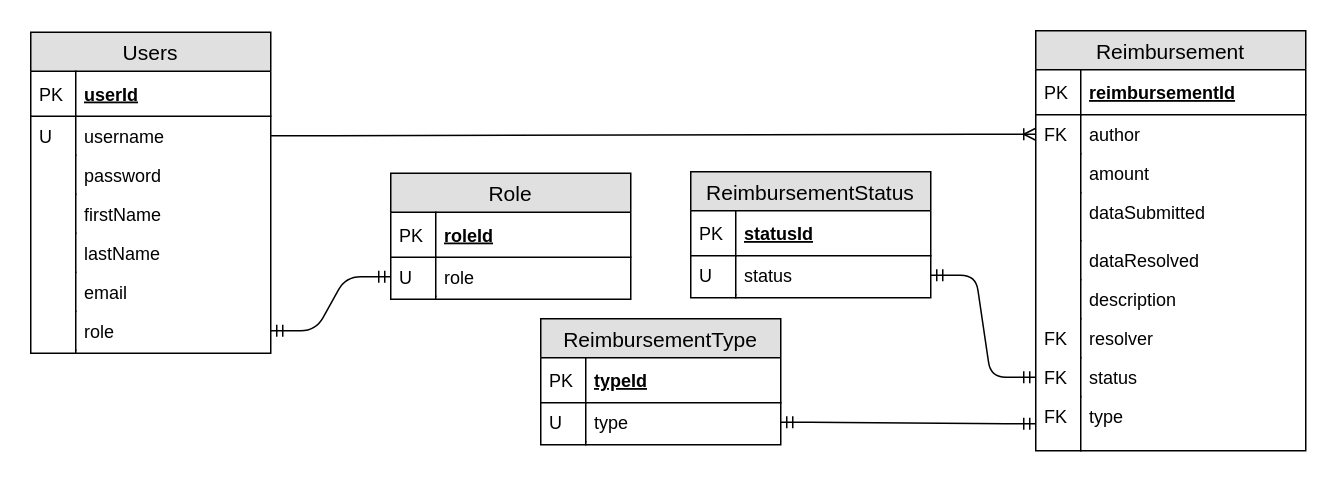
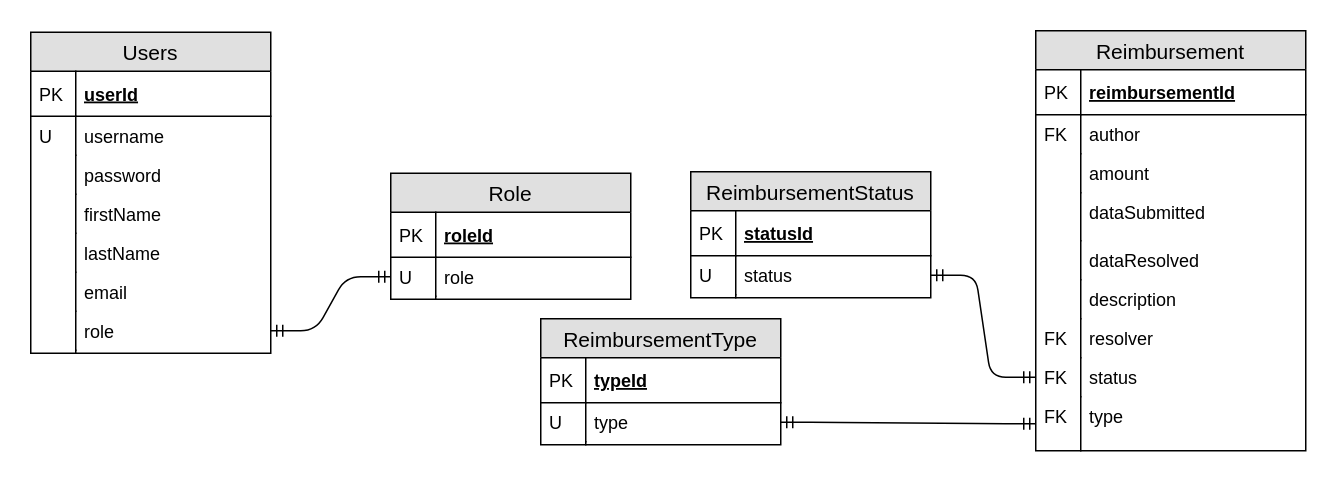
  <mxCell id="0" />
  <mxCell id="1" parent="0" />
  <mxCell id="2" value="Users" style="swimlane;fontStyle=0;childLayout=stackLayout;horizontal=1;startSize=26;fillColor=#e0e0e0;horizontalStack=0;resizeParent=1;resizeParentMax=0;resizeLast=0;collapsible=1;marginBottom=0;swimlaneFillColor=#ffffff;align=center;fontSize=14;" vertex="1" parent="1"><mxGeometry y="21" width="160" height="214" as="geometry" x="20" /></mxCell>
  <mxCell id="3" value="userId" style="shape=partialRectangle;top=0;left=0;right=0;bottom=1;align=left;verticalAlign=middle;fillColor=none;spacingLeft=34;spacingRight=4;overflow=hidden;rotatable=0;points=[[0,0.5],[1,0.5]];portConstraint=eastwest;dropTarget=0;fontStyle=5;fontSize=12;" vertex="1" parent="2"><mxGeometry y="26" width="160" height="30" as="geometry" /></mxCell>
  <mxCell id="4" value="PK" style="shape=partialRectangle;top=0;left=0;bottom=0;fillColor=none;align=left;verticalAlign=middle;spacingLeft=4;spacingRight=4;overflow=hidden;rotatable=0;points=[];portConstraint=eastwest;part=1;fontSize=12;" vertex="1" connectable="0" parent="3"><mxGeometry width="30" height="30" as="geometry" /></mxCell>
  <mxCell id="5" value="username" style="shape=partialRectangle;top=0;left=0;right=0;bottom=0;align=left;verticalAlign=top;fillColor=none;spacingLeft=34;spacingRight=4;overflow=hidden;rotatable=0;points=[[0,0.5],[1,0.5]];portConstraint=eastwest;dropTarget=0;fontSize=12;" vertex="1" parent="2"><mxGeometry y="56" width="160" height="26" as="geometry" /></mxCell>
  <mxCell id="6" value="U" style="shape=partialRectangle;top=0;left=0;bottom=0;fillColor=none;align=left;verticalAlign=top;spacingLeft=4;spacingRight=4;overflow=hidden;rotatable=0;points=[];portConstraint=eastwest;part=1;fontSize=12;" vertex="1" connectable="0" parent="5"><mxGeometry width="30" height="26" as="geometry" /></mxCell>
  <mxCell id="7" value="password" style="shape=partialRectangle;top=0;left=0;right=0;bottom=0;align=left;verticalAlign=top;fillColor=none;spacingLeft=34;spacingRight=4;overflow=hidden;rotatable=0;points=[[0,0.5],[1,0.5]];portConstraint=eastwest;dropTarget=0;fontSize=12;" vertex="1" parent="2"><mxGeometry y="82" width="160" height="26" as="geometry" /></mxCell>
  <mxCell id="8" value="" style="shape=partialRectangle;top=0;left=0;bottom=0;fillColor=none;align=left;verticalAlign=top;spacingLeft=4;spacingRight=4;overflow=hidden;rotatable=0;points=[];portConstraint=eastwest;part=1;fontSize=12;" vertex="1" connectable="0" parent="7"><mxGeometry width="30" height="26" as="geometry" /></mxCell>
  <mxCell id="9" value="firstName" style="shape=partialRectangle;top=0;left=0;right=0;bottom=0;align=left;verticalAlign=top;fillColor=none;spacingLeft=34;spacingRight=4;overflow=hidden;rotatable=0;points=[[0,0.5],[1,0.5]];portConstraint=eastwest;dropTarget=0;fontSize=12;" vertex="1" parent="2"><mxGeometry y="108" width="160" height="26" as="geometry" /></mxCell>
  <mxCell id="10" value="" style="shape=partialRectangle;top=0;left=0;bottom=0;fillColor=none;align=left;verticalAlign=top;spacingLeft=4;spacingRight=4;overflow=hidden;rotatable=0;points=[];portConstraint=eastwest;part=1;fontSize=12;" vertex="1" connectable="0" parent="9"><mxGeometry width="30" height="26" as="geometry" /></mxCell>
  <mxCell id="11" value="lastName" style="shape=partialRectangle;top=0;left=0;right=0;bottom=0;align=left;verticalAlign=top;fillColor=none;spacingLeft=34;spacingRight=4;overflow=hidden;rotatable=0;points=[[0,0.5],[1,0.5]];portConstraint=eastwest;dropTarget=0;fontSize=12;" vertex="1" parent="2"><mxGeometry y="134" width="160" height="26" as="geometry" /></mxCell>
  <mxCell id="12" value="" style="shape=partialRectangle;top=0;left=0;bottom=0;fillColor=none;align=left;verticalAlign=top;spacingLeft=4;spacingRight=4;overflow=hidden;rotatable=0;points=[];portConstraint=eastwest;part=1;fontSize=12;" vertex="1" connectable="0" parent="11"><mxGeometry width="30" height="26" as="geometry" /></mxCell>
  <mxCell id="13" value="email" style="shape=partialRectangle;top=0;left=0;right=0;bottom=0;align=left;verticalAlign=top;fillColor=none;spacingLeft=34;spacingRight=4;overflow=hidden;rotatable=0;points=[[0,0.5],[1,0.5]];portConstraint=eastwest;dropTarget=0;fontSize=12;" vertex="1" parent="2"><mxGeometry y="160" width="160" height="26" as="geometry" /></mxCell>
  <mxCell id="14" value="" style="shape=partialRectangle;top=0;left=0;bottom=0;fillColor=none;align=left;verticalAlign=top;spacingLeft=4;spacingRight=4;overflow=hidden;rotatable=0;points=[];portConstraint=eastwest;part=1;fontSize=12;" vertex="1" connectable="0" parent="13"><mxGeometry width="30" height="26" as="geometry" /></mxCell>
  <mxCell id="15" value="role" style="shape=partialRectangle;top=0;left=0;right=0;bottom=0;align=left;verticalAlign=top;fillColor=none;spacingLeft=34;spacingRight=4;overflow=hidden;rotatable=0;points=[[0,0.5],[1,0.5]];portConstraint=eastwest;dropTarget=0;fontSize=12;" vertex="1" parent="2"><mxGeometry y="186" width="160" height="26" as="geometry" /></mxCell>
  <mxCell id="16" value="" style="shape=partialRectangle;top=0;left=0;bottom=0;fillColor=none;align=left;verticalAlign=top;spacingLeft=4;spacingRight=4;overflow=hidden;rotatable=0;points=[];portConstraint=eastwest;part=1;fontSize=12;" vertex="1" connectable="0" parent="15"><mxGeometry width="30" height="26" as="geometry" /></mxCell>
  <mxCell id="17" value="" style="shape=partialRectangle;top=0;left=0;right=0;bottom=0;align=left;verticalAlign=top;fillColor=none;spacingLeft=34;spacingRight=4;overflow=hidden;rotatable=0;points=[[0,0.5],[1,0.5]];portConstraint=eastwest;dropTarget=0;fontSize=12;" vertex="1" parent="2"><mxGeometry y="212" width="160" height="2" as="geometry" /></mxCell>
  <mxCell id="18" value="" style="shape=partialRectangle;top=0;left=0;bottom=0;fillColor=none;align=left;verticalAlign=top;spacingLeft=4;spacingRight=4;overflow=hidden;rotatable=0;points=[];portConstraint=eastwest;part=1;fontSize=12;" vertex="1" connectable="0" parent="17"><mxGeometry width="30" height="2" as="geometry" /></mxCell>
  <mxCell id="19" value="Reimbursement" style="swimlane;fontStyle=0;childLayout=stackLayout;horizontal=1;startSize=26;fillColor=#e0e0e0;horizontalStack=0;resizeParent=1;resizeParentMax=0;resizeLast=0;collapsible=1;marginBottom=0;swimlaneFillColor=#ffffff;align=center;fontSize=14;" vertex="1" parent="1"><mxGeometry x="690" width="180" height="280" as="geometry" y="20" /></mxCell>
  <mxCell id="20" value="reimbursementId" style="shape=partialRectangle;top=0;left=0;right=0;bottom=1;align=left;verticalAlign=middle;fillColor=none;spacingLeft=34;spacingRight=4;overflow=hidden;rotatable=0;points=[[0,0.5],[1,0.5]];portConstraint=eastwest;dropTarget=0;fontStyle=5;fontSize=12;" vertex="1" parent="19"><mxGeometry y="26" width="180" height="30" as="geometry" /></mxCell>
  <mxCell id="21" value="PK" style="shape=partialRectangle;top=0;left=0;bottom=0;fillColor=none;align=left;verticalAlign=middle;spacingLeft=4;spacingRight=4;overflow=hidden;rotatable=0;points=[];portConstraint=eastwest;part=1;fontSize=12;" vertex="1" connectable="0" parent="20"><mxGeometry width="30" height="30" as="geometry" /></mxCell>
  <mxCell id="22" value="author" style="shape=partialRectangle;top=0;left=0;right=0;bottom=0;align=left;verticalAlign=top;fillColor=none;spacingLeft=34;spacingRight=4;overflow=hidden;rotatable=0;points=[[0,0.5],[1,0.5]];portConstraint=eastwest;dropTarget=0;fontSize=12;" vertex="1" parent="19"><mxGeometry y="56" width="180" height="26" as="geometry" /></mxCell>
  <mxCell id="23" value="FK" style="shape=partialRectangle;top=0;left=0;bottom=0;fillColor=none;align=left;verticalAlign=top;spacingLeft=4;spacingRight=4;overflow=hidden;rotatable=0;points=[];portConstraint=eastwest;part=1;fontSize=12;" vertex="1" connectable="0" parent="22"><mxGeometry width="30" height="26" as="geometry" /></mxCell>
  <mxCell id="24" value="amount" style="shape=partialRectangle;top=0;left=0;right=0;bottom=0;align=left;verticalAlign=top;fillColor=none;spacingLeft=34;spacingRight=4;overflow=hidden;rotatable=0;points=[[0,0.5],[1,0.5]];portConstraint=eastwest;dropTarget=0;fontSize=12;" vertex="1" parent="19"><mxGeometry y="82" width="180" height="26" as="geometry" /></mxCell>
  <mxCell id="25" value="" style="shape=partialRectangle;top=0;left=0;bottom=0;fillColor=none;align=left;verticalAlign=top;spacingLeft=4;spacingRight=4;overflow=hidden;rotatable=0;points=[];portConstraint=eastwest;part=1;fontSize=12;" vertex="1" connectable="0" parent="24"><mxGeometry width="30" height="26" as="geometry" /></mxCell>
  <mxCell id="26" value="dataSubmitted" style="shape=partialRectangle;top=0;left=0;right=0;bottom=0;align=left;verticalAlign=top;fillColor=none;spacingLeft=34;spacingRight=4;overflow=hidden;rotatable=0;points=[[0,0.5],[1,0.5]];portConstraint=eastwest;dropTarget=0;fontSize=12;" vertex="1" parent="19"><mxGeometry y="108" width="180" height="32" as="geometry" /></mxCell>
  <mxCell id="27" value="" style="shape=partialRectangle;top=0;left=0;bottom=0;fillColor=none;align=left;verticalAlign=top;spacingLeft=4;spacingRight=4;overflow=hidden;rotatable=0;points=[];portConstraint=eastwest;part=1;fontSize=12;" vertex="1" connectable="0" parent="26"><mxGeometry width="30" height="32" as="geometry" /></mxCell>
  <mxCell id="28" value="dataResolved" style="shape=partialRectangle;top=0;left=0;right=0;bottom=0;align=left;verticalAlign=top;fillColor=none;spacingLeft=34;spacingRight=4;overflow=hidden;rotatable=0;points=[[0,0.5],[1,0.5]];portConstraint=eastwest;dropTarget=0;fontSize=12;" vertex="1" parent="19"><mxGeometry y="140" width="180" height="26" as="geometry" /></mxCell>
  <mxCell id="29" value="" style="shape=partialRectangle;top=0;left=0;bottom=0;fillColor=none;align=left;verticalAlign=top;spacingLeft=4;spacingRight=4;overflow=hidden;rotatable=0;points=[];portConstraint=eastwest;part=1;fontSize=12;" vertex="1" connectable="0" parent="28"><mxGeometry width="30" height="26" as="geometry" /></mxCell>
  <mxCell id="30" value="description" style="shape=partialRectangle;top=0;left=0;right=0;bottom=0;align=left;verticalAlign=top;fillColor=none;spacingLeft=34;spacingRight=4;overflow=hidden;rotatable=0;points=[[0,0.5],[1,0.5]];portConstraint=eastwest;dropTarget=0;fontSize=12;" vertex="1" parent="19"><mxGeometry y="166" width="180" height="26" as="geometry" /></mxCell>
  <mxCell id="31" value="" style="shape=partialRectangle;top=0;left=0;bottom=0;fillColor=none;align=left;verticalAlign=top;spacingLeft=4;spacingRight=4;overflow=hidden;rotatable=0;points=[];portConstraint=eastwest;part=1;fontSize=12;" vertex="1" connectable="0" parent="30"><mxGeometry width="30" height="26" as="geometry" /></mxCell>
  <mxCell id="32" value="resolver" style="shape=partialRectangle;top=0;left=0;right=0;bottom=0;align=left;verticalAlign=top;fillColor=none;spacingLeft=34;spacingRight=4;overflow=hidden;rotatable=0;points=[[0,0.5],[1,0.5]];portConstraint=eastwest;dropTarget=0;fontSize=12;" vertex="1" parent="19"><mxGeometry y="192" width="180" height="26" as="geometry" /></mxCell>
  <mxCell id="33" value="FK" style="shape=partialRectangle;top=0;left=0;bottom=0;fillColor=none;align=left;verticalAlign=top;spacingLeft=4;spacingRight=4;overflow=hidden;rotatable=0;points=[];portConstraint=eastwest;part=1;fontSize=12;" vertex="1" connectable="0" parent="32"><mxGeometry width="30" height="26" as="geometry" /></mxCell>
  <mxCell id="34" value="status" style="shape=partialRectangle;top=0;left=0;right=0;bottom=0;align=left;verticalAlign=top;fillColor=none;spacingLeft=34;spacingRight=4;overflow=hidden;rotatable=0;points=[[0,0.5],[1,0.5]];portConstraint=eastwest;dropTarget=0;fontSize=12;" vertex="1" parent="19"><mxGeometry y="218" width="180" height="26" as="geometry" /></mxCell>
  <mxCell id="35" value="FK" style="shape=partialRectangle;top=0;left=0;bottom=0;fillColor=none;align=left;verticalAlign=top;spacingLeft=4;spacingRight=4;overflow=hidden;rotatable=0;points=[];portConstraint=eastwest;part=1;fontSize=12;" vertex="1" connectable="0" parent="34"><mxGeometry width="30" height="26" as="geometry" /></mxCell>
  <mxCell id="36" value="type" style="shape=partialRectangle;top=0;left=0;right=0;bottom=0;align=left;verticalAlign=top;fillColor=none;spacingLeft=34;spacingRight=4;overflow=hidden;rotatable=0;points=[[0,0.5],[1,0.5]];portConstraint=eastwest;dropTarget=0;fontSize=12;" vertex="1" parent="19"><mxGeometry y="244" width="180" height="36" as="geometry" /></mxCell>
  <mxCell id="37" value="FK" style="shape=partialRectangle;top=0;left=0;bottom=0;fillColor=none;align=left;verticalAlign=top;spacingLeft=4;spacingRight=4;overflow=hidden;rotatable=0;points=[];portConstraint=eastwest;part=1;fontSize=12;" vertex="1" connectable="0" parent="36"><mxGeometry width="30" height="36" as="geometry" /></mxCell>
  <mxCell id="38" value="" style="shape=partialRectangle;top=0;left=0;right=0;bottom=0;align=left;verticalAlign=top;fillColor=none;spacingLeft=34;spacingRight=4;overflow=hidden;rotatable=0;points=[[0,0.5],[1,0.5]];portConstraint=eastwest;dropTarget=0;fontSize=12;" vertex="1" parent="19"><mxGeometry y="280" width="180" as="geometry" /></mxCell>
  <mxCell id="39" value="" style="shape=partialRectangle;top=0;left=0;bottom=0;fillColor=none;align=left;verticalAlign=top;spacingLeft=4;spacingRight=4;overflow=hidden;rotatable=0;points=[];portConstraint=eastwest;part=1;fontSize=12;" vertex="1" connectable="0" parent="38"><mxGeometry width="30" as="geometry" /></mxCell>
  <mxCell id="40" value="Role" style="swimlane;fontStyle=0;childLayout=stackLayout;horizontal=1;startSize=26;fillColor=#e0e0e0;horizontalStack=0;resizeParent=1;resizeParentMax=0;resizeLast=0;collapsible=1;marginBottom=0;swimlaneFillColor=#ffffff;align=center;fontSize=14;" vertex="1" parent="1"><mxGeometry x="260" y="115" width="160" height="84" as="geometry" /></mxCell>
  <mxCell id="41" value="roleId" style="shape=partialRectangle;top=0;left=0;right=0;bottom=1;align=left;verticalAlign=middle;fillColor=none;spacingLeft=34;spacingRight=4;overflow=hidden;rotatable=0;points=[[0,0.5],[1,0.5]];portConstraint=eastwest;dropTarget=0;fontStyle=5;fontSize=12;" vertex="1" parent="40"><mxGeometry y="26" width="160" height="30" as="geometry" /></mxCell>
  <mxCell id="42" value="PK" style="shape=partialRectangle;top=0;left=0;bottom=0;fillColor=none;align=left;verticalAlign=middle;spacingLeft=4;spacingRight=4;overflow=hidden;rotatable=0;points=[];portConstraint=eastwest;part=1;fontSize=12;" vertex="1" connectable="0" parent="41"><mxGeometry width="30" height="30" as="geometry" /></mxCell>
  <mxCell id="43" value="role" style="shape=partialRectangle;top=0;left=0;right=0;bottom=0;align=left;verticalAlign=top;fillColor=none;spacingLeft=34;spacingRight=4;overflow=hidden;rotatable=0;points=[[0,0.5],[1,0.5]];portConstraint=eastwest;dropTarget=0;fontSize=12;" vertex="1" parent="40"><mxGeometry y="56" width="160" height="26" as="geometry" /></mxCell>
  <mxCell id="44" value="U" style="shape=partialRectangle;top=0;left=0;bottom=0;fillColor=none;align=left;verticalAlign=top;spacingLeft=4;spacingRight=4;overflow=hidden;rotatable=0;points=[];portConstraint=eastwest;part=1;fontSize=12;" vertex="1" connectable="0" parent="43"><mxGeometry width="30" height="26" as="geometry" /></mxCell>
  <mxCell id="45" value="" style="shape=partialRectangle;top=0;left=0;right=0;bottom=0;align=left;verticalAlign=top;fillColor=none;spacingLeft=34;spacingRight=4;overflow=hidden;rotatable=0;points=[[0,0.5],[1,0.5]];portConstraint=eastwest;dropTarget=0;fontSize=12;" vertex="1" parent="40"><mxGeometry y="82" width="160" height="2" as="geometry" /></mxCell>
  <mxCell id="46" value="" style="shape=partialRectangle;top=0;left=0;bottom=0;fillColor=none;align=left;verticalAlign=top;spacingLeft=4;spacingRight=4;overflow=hidden;rotatable=0;points=[];portConstraint=eastwest;part=1;fontSize=12;" vertex="1" connectable="0" parent="45"><mxGeometry width="30" height="2" as="geometry" /></mxCell>
  <mxCell id="47" value="ReimbursementStatus" style="swimlane;fontStyle=0;childLayout=stackLayout;horizontal=1;startSize=26;fillColor=#e0e0e0;horizontalStack=0;resizeParent=1;resizeParentMax=0;resizeLast=0;collapsible=1;marginBottom=0;swimlaneFillColor=#ffffff;align=center;fontSize=14;" vertex="1" parent="1"><mxGeometry x="460" y="114" width="160" height="84" as="geometry" /></mxCell>
  <mxCell id="48" value="statusId" style="shape=partialRectangle;top=0;left=0;right=0;bottom=1;align=left;verticalAlign=middle;fillColor=none;spacingLeft=34;spacingRight=4;overflow=hidden;rotatable=0;points=[[0,0.5],[1,0.5]];portConstraint=eastwest;dropTarget=0;fontStyle=5;fontSize=12;" vertex="1" parent="47"><mxGeometry y="26" width="160" height="30" as="geometry" /></mxCell>
  <mxCell id="49" value="PK" style="shape=partialRectangle;top=0;left=0;bottom=0;fillColor=none;align=left;verticalAlign=middle;spacingLeft=4;spacingRight=4;overflow=hidden;rotatable=0;points=[];portConstraint=eastwest;part=1;fontSize=12;" vertex="1" connectable="0" parent="48"><mxGeometry width="30" height="30" as="geometry" /></mxCell>
  <mxCell id="50" value="status&#10;" style="shape=partialRectangle;top=0;left=0;right=0;bottom=0;align=left;verticalAlign=top;fillColor=none;spacingLeft=34;spacingRight=4;overflow=hidden;rotatable=0;points=[[0,0.5],[1,0.5]];portConstraint=eastwest;dropTarget=0;fontSize=12;" vertex="1" parent="47"><mxGeometry y="56" width="160" height="26" as="geometry" /></mxCell>
  <mxCell id="51" value="U" style="shape=partialRectangle;top=0;left=0;bottom=0;fillColor=none;align=left;verticalAlign=top;spacingLeft=4;spacingRight=4;overflow=hidden;rotatable=0;points=[];portConstraint=eastwest;part=1;fontSize=12;" vertex="1" connectable="0" parent="50"><mxGeometry width="30" height="26" as="geometry" /></mxCell>
  <mxCell id="52" value="" style="shape=partialRectangle;top=0;left=0;right=0;bottom=0;align=left;verticalAlign=top;fillColor=none;spacingLeft=34;spacingRight=4;overflow=hidden;rotatable=0;points=[[0,0.5],[1,0.5]];portConstraint=eastwest;dropTarget=0;fontSize=12;" vertex="1" parent="47"><mxGeometry y="82" width="160" height="2" as="geometry" /></mxCell>
  <mxCell id="53" value="" style="shape=partialRectangle;top=0;left=0;bottom=0;fillColor=none;align=left;verticalAlign=top;spacingLeft=4;spacingRight=4;overflow=hidden;rotatable=0;points=[];portConstraint=eastwest;part=1;fontSize=12;" vertex="1" connectable="0" parent="52"><mxGeometry width="30" height="2" as="geometry" /></mxCell>
  <mxCell id="54" value="" style="edgeStyle=entityRelationEdgeStyle;fontSize=12;html=1;endArrow=ERmandOne;startArrow=ERmandOne;exitX=1;exitY=0.5;exitDx=0;exitDy=0;entryX=0;entryY=0.5;entryDx=0;entryDy=0;" edge="1" parent="1" source="15" target="43"><mxGeometry width="100" height="100" relative="1" as="geometry"><mxPoint x="40" y="430" as="sourcePoint" /><mxPoint x="260" y="237" as="targetPoint" /></mxGeometry></mxCell>
- <mxCell id="55" value="" style="edgeStyle=entityRelationEdgeStyle;fontSize=12;html=1;endArrow=ERoneToMany;entryX=0;entryY=0.5;entryDx=0;entryDy=0;exitX=1;exitY=0.5;exitDx=0;exitDy=0;" edge="1" parent="1" source="5" target="22"><mxGeometry width="100" height="100" relative="1" as="geometry"><mxPoint x="40" y="430" as="sourcePoint" /><mxPoint x="140" y="330" as="targetPoint" /></mxGeometry></mxCell>
  <mxCell id="56" value="ReimbursementType" style="swimlane;fontStyle=0;childLayout=stackLayout;horizontal=1;startSize=26;fillColor=#e0e0e0;horizontalStack=0;resizeParent=1;resizeParentMax=0;resizeLast=0;collapsible=1;marginBottom=0;swimlaneFillColor=#ffffff;align=center;fontSize=14;" vertex="1" parent="1"><mxGeometry x="360" y="212" width="160" height="84" as="geometry" /></mxCell>
  <mxCell id="57" value="typeId" style="shape=partialRectangle;top=0;left=0;right=0;bottom=1;align=left;verticalAlign=middle;fillColor=none;spacingLeft=34;spacingRight=4;overflow=hidden;rotatable=0;points=[[0,0.5],[1,0.5]];portConstraint=eastwest;dropTarget=0;fontStyle=5;fontSize=12;" vertex="1" parent="56"><mxGeometry y="26" width="160" height="30" as="geometry" /></mxCell>
  <mxCell id="58" value="PK" style="shape=partialRectangle;top=0;left=0;bottom=0;fillColor=none;align=left;verticalAlign=middle;spacingLeft=4;spacingRight=4;overflow=hidden;rotatable=0;points=[];portConstraint=eastwest;part=1;fontSize=12;" vertex="1" connectable="0" parent="57"><mxGeometry width="30" height="30" as="geometry" /></mxCell>
  <mxCell id="59" value="type" style="shape=partialRectangle;top=0;left=0;right=0;bottom=0;align=left;verticalAlign=top;fillColor=none;spacingLeft=34;spacingRight=4;overflow=hidden;rotatable=0;points=[[0,0.5],[1,0.5]];portConstraint=eastwest;dropTarget=0;fontSize=12;" vertex="1" parent="56"><mxGeometry y="56" width="160" height="26" as="geometry" /></mxCell>
  <mxCell id="60" value="U" style="shape=partialRectangle;top=0;left=0;bottom=0;fillColor=none;align=left;verticalAlign=top;spacingLeft=4;spacingRight=4;overflow=hidden;rotatable=0;points=[];portConstraint=eastwest;part=1;fontSize=12;" vertex="1" connectable="0" parent="59"><mxGeometry width="30" height="26" as="geometry" /></mxCell>
  <mxCell id="61" value="" style="shape=partialRectangle;top=0;left=0;right=0;bottom=0;align=left;verticalAlign=top;fillColor=none;spacingLeft=34;spacingRight=4;overflow=hidden;rotatable=0;points=[[0,0.5],[1,0.5]];portConstraint=eastwest;dropTarget=0;fontSize=12;" vertex="1" parent="56"><mxGeometry y="82" width="160" height="2" as="geometry" /></mxCell>
  <mxCell id="62" value="" style="shape=partialRectangle;top=0;left=0;bottom=0;fillColor=none;align=left;verticalAlign=top;spacingLeft=4;spacingRight=4;overflow=hidden;rotatable=0;points=[];portConstraint=eastwest;part=1;fontSize=12;" vertex="1" connectable="0" parent="61"><mxGeometry width="30" height="2" as="geometry" /></mxCell>
  <mxCell id="63" value="" style="edgeStyle=entityRelationEdgeStyle;fontSize=12;html=1;endArrow=ERmandOne;startArrow=ERmandOne;entryX=0;entryY=0.5;entryDx=0;entryDy=0;exitX=1;exitY=0.5;exitDx=0;exitDy=0;" edge="1" parent="1" source="50" target="34"><mxGeometry width="100" height="100" relative="1" as="geometry"><mxPoint x="610" y="266.5" as="sourcePoint" /><mxPoint x="670" y="351.5" as="targetPoint" /></mxGeometry></mxCell>
  <mxCell id="64" value="" style="edgeStyle=entityRelationEdgeStyle;fontSize=12;html=1;endArrow=ERmandOne;startArrow=ERmandOne;entryX=0;entryY=0.5;entryDx=0;entryDy=0;exitX=1;exitY=0.5;exitDx=0;exitDy=0;" edge="1" parent="1" source="59" target="36"><mxGeometry width="100" height="100" relative="1" as="geometry"><mxPoint x="610" y="63.5" as="sourcePoint" /><mxPoint x="670" y="148.5" as="targetPoint" /></mxGeometry></mxCell>
